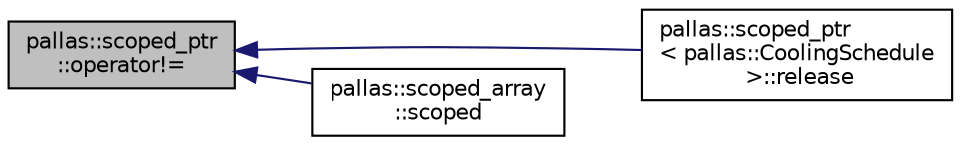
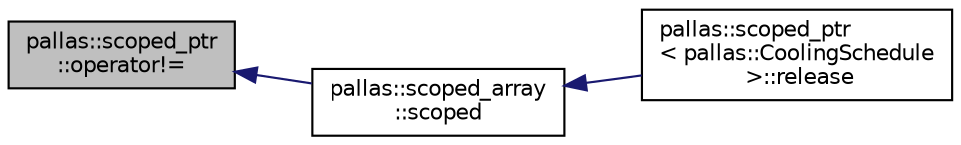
  digraph {
    rankdir=LR
    node [color=black fillcolor=white fontname=Helvetica fontsize=10 shape=record style=filled]
    edge [color=midnightblue dir=back fontname=Helvetica fontsize=10 labelfontname=Helvetica labelfontsize=10 style=solid]
    n1 [fillcolor=grey75 fontcolor=black height=0.2 label="pallas::scoped_ptr\l::operator!=" width=0.4]
    n2 [height=0.2 label="pallas::scoped_ptr\l\< pallas::CoolingSchedule\l \>::release" width=0.4]
    n3 [height=0.2 label="pallas::scoped_array\l::scoped" width=0.4]
-   n1 -> n2
+   n3 -> n2
    n1 -> n3
  }
